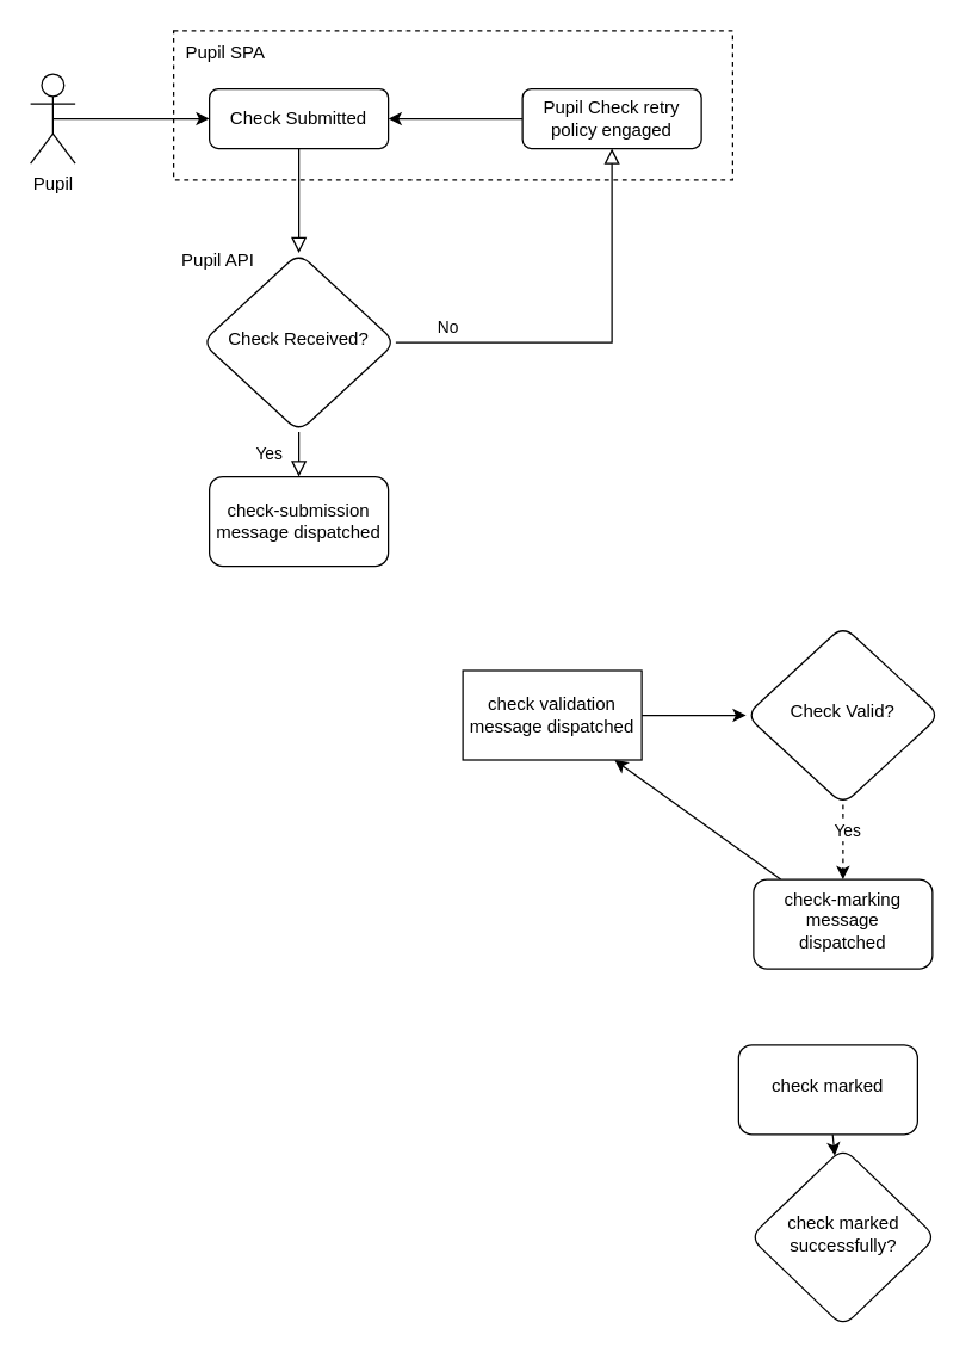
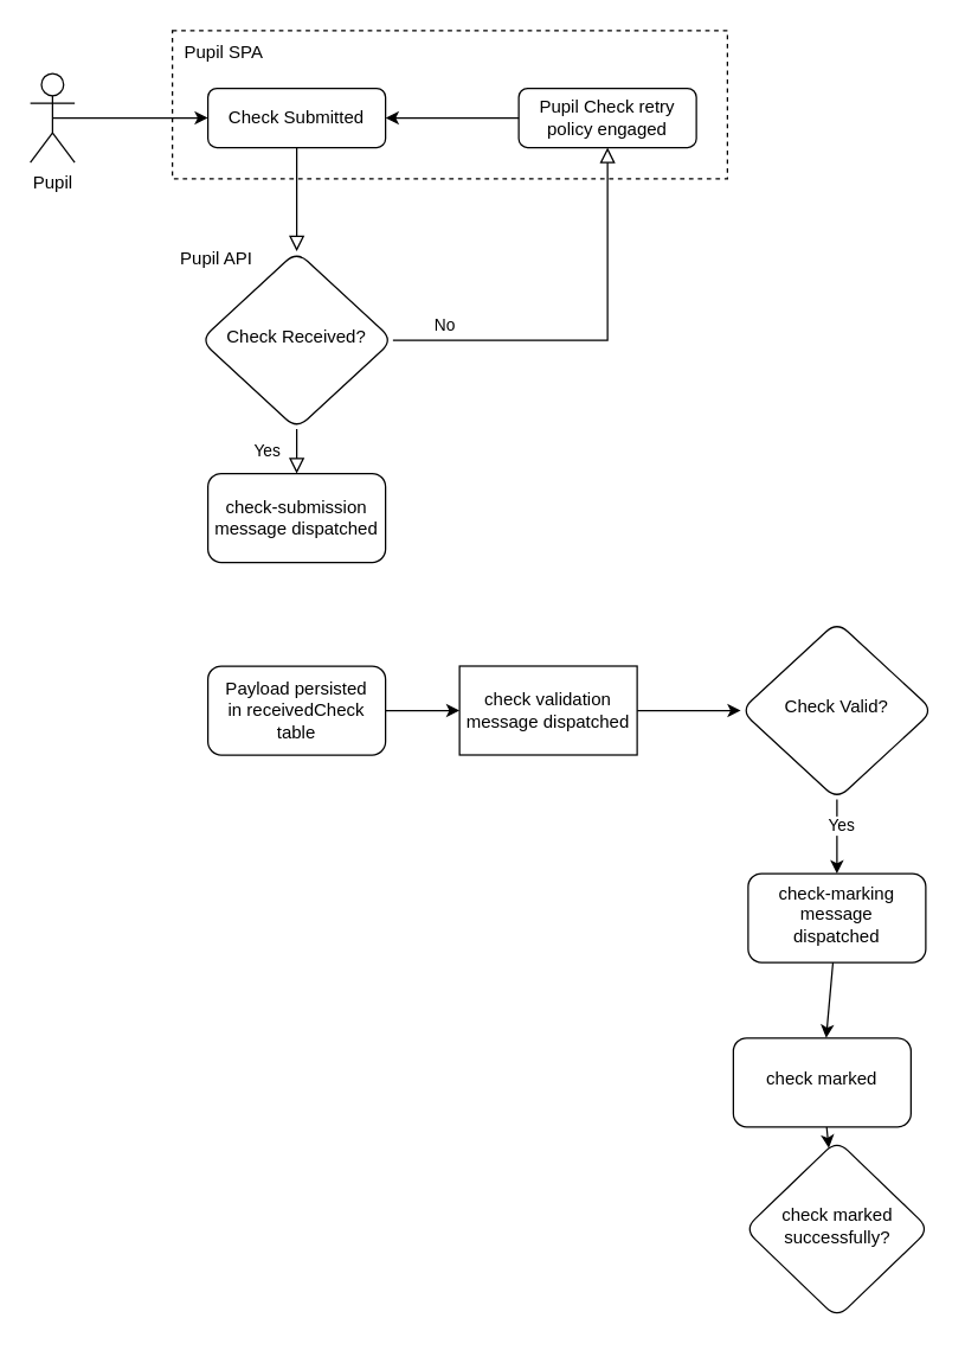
  <mxCell id="0" />
  <mxCell id="1" value="Flowchart" parent="0" />
  <mxCell id="2" value="" style="rounded=0;html=1;jettySize=auto;orthogonalLoop=1;fontSize=11;endArrow=block;endFill=0;endSize=8;strokeWidth=1;shadow=0;labelBackgroundColor=none;edgeStyle=orthogonalEdgeStyle;" parent="1" source="3" target="6" edge="1"><mxGeometry relative="1" as="geometry" /></mxCell>
  <mxCell id="3" value="Check Submitted" style="rounded=1;whiteSpace=wrap;html=1;fontSize=12;glass=0;strokeWidth=1;shadow=0;" parent="1" vertex="1"><mxGeometry x="140" y="59" width="120" height="40" as="geometry" /></mxCell>
  <mxCell id="4" value="Yes" style="rounded=0;html=1;jettySize=auto;orthogonalLoop=1;fontSize=11;endArrow=block;endFill=0;endSize=8;strokeWidth=1;shadow=0;labelBackgroundColor=none;edgeStyle=orthogonalEdgeStyle;" parent="1" source="6" target="10" edge="1"><mxGeometry y="20" relative="1" as="geometry"><mxPoint as="offset" /><mxPoint x="200" y="319" as="targetPoint" /></mxGeometry></mxCell>
  <mxCell id="5" value="No" style="edgeStyle=orthogonalEdgeStyle;rounded=0;html=1;jettySize=auto;orthogonalLoop=1;fontSize=11;endArrow=block;endFill=0;endSize=8;strokeWidth=1;shadow=0;labelBackgroundColor=none;" parent="1" source="6" target="7" edge="1"><mxGeometry x="-0.746" y="10" relative="1" as="geometry"><mxPoint as="offset" /></mxGeometry></mxCell>
  <mxCell id="6" value="Check Received?" style="rhombus;whiteSpace=wrap;html=1;shadow=0;fontFamily=Helvetica;fontSize=12;align=center;strokeWidth=1;spacing=6;spacingTop=-4;rounded=1;" parent="1" vertex="1"><mxGeometry x="135" y="169" width="130" height="120" as="geometry" /></mxCell>
  <mxCell id="7" value="Pupil Check retry policy engaged" style="rounded=1;whiteSpace=wrap;html=1;fontSize=12;glass=0;strokeWidth=1;shadow=0;" parent="1" vertex="1"><mxGeometry x="350" y="59" width="120" height="40" as="geometry" /></mxCell>
+ <mxCell id="8" value="" style="edgeStyle=orthogonalEdgeStyle;rounded=0;orthogonalLoop=1;jettySize=auto;html=1;" parent="1" source="9" target="14" edge="1"><mxGeometry relative="1" as="geometry" /></mxCell>
+ <mxCell id="9" value="Payload persisted&lt;div&gt;in receivedCheck table&lt;/div&gt;" style="rounded=1;whiteSpace=wrap;html=1;fontSize=12;glass=0;strokeWidth=1;shadow=0;" parent="1" vertex="1"><mxGeometry x="140" y="449" width="120" height="60" as="geometry" /></mxCell>
  <mxCell id="10" value="check-submission message dispatched" style="rounded=1;whiteSpace=wrap;html=1;fontSize=12;glass=0;strokeWidth=1;shadow=0;" parent="1" vertex="1"><mxGeometry x="140" y="319" width="120" height="60" as="geometry" /></mxCell>
  <mxCell id="11" value="" style="endArrow=classic;html=1;rounded=0;entryX=1;entryY=0.5;entryDx=0;entryDy=0;exitX=0;exitY=0.5;exitDx=0;exitDy=0;" parent="1" source="7" target="3" edge="1"><mxGeometry width="50" height="50" relative="1" as="geometry"><mxPoint x="350" y="29" as="sourcePoint" /><mxPoint x="420" y="269" as="targetPoint" /><Array as="points" /></mxGeometry></mxCell>
  <mxCell id="12" value="Pupil" style="shape=umlActor;verticalLabelPosition=bottom;verticalAlign=top;html=1;outlineConnect=0;" parent="1" vertex="1"><mxGeometry x="20" y="49" width="30" height="60" as="geometry" /></mxCell>
  <mxCell id="13" style="edgeStyle=orthogonalEdgeStyle;rounded=0;orthogonalLoop=1;jettySize=auto;html=1;entryX=0;entryY=0.5;entryDx=0;entryDy=0;fontFamily=Helvetica;fontSize=12;fontColor=default;" parent="1" source="14" target="18" edge="1"><mxGeometry relative="1" as="geometry" /></mxCell>
  <mxCell id="14" value="check validation message dispatched" style="whiteSpace=wrap;html=1;glass=0;strokeWidth=1;shadow=0;rounded=0;" parent="1" vertex="1"><mxGeometry x="310" y="449" width="120" height="60" as="geometry" /></mxCell>
  <mxCell id="15" value="" style="endArrow=classic;html=1;exitX=0.5;exitY=0.5;exitDx=0;exitDy=0;exitPerimeter=0;" parent="1" source="12" edge="1"><mxGeometry width="50" height="50" relative="1" as="geometry"><mxPoint x="280" y="479" as="sourcePoint" /><mxPoint x="140" y="79" as="targetPoint" /></mxGeometry></mxCell>
- <mxCell id="16" value="" style="edgeStyle=orthogonalEdgeStyle;rounded=0;orthogonalLoop=1;jettySize=auto;html=1;fontFamily=Helvetica;fontSize=12;fontColor=default;dashed=1;" parent="1" source="18" target="20" edge="1"><mxGeometry relative="1" as="geometry" /></mxCell>
+ <mxCell id="16" value="" style="edgeStyle=orthogonalEdgeStyle;rounded=0;orthogonalLoop=1;jettySize=auto;html=1;fontFamily=Helvetica;fontSize=12;fontColor=default;" parent="1" source="18" target="20" edge="1"><mxGeometry relative="1" as="geometry" /></mxCell>
  <mxCell id="17" value="Yes" style="edgeLabel;html=1;align=center;verticalAlign=middle;resizable=0;points=[];" vertex="1" connectable="0" parent="16"><mxGeometry x="-0.309" y="2" relative="1" as="geometry"><mxPoint as="offset" /></mxGeometry></mxCell>
  <mxCell id="18" value="Check Valid?" style="rhombus;whiteSpace=wrap;html=1;shadow=0;fontFamily=Helvetica;fontSize=12;align=center;strokeWidth=1;spacing=6;spacingTop=-4;rounded=1;" parent="1" vertex="1"><mxGeometry x="500" y="419" width="130" height="120" as="geometry" /></mxCell>
- <mxCell id="19" value="" style="edgeStyle=none;html=1;" edge="1" parent="1" source="20" target="14"><mxGeometry relative="1" as="geometry" /></mxCell>
+ <mxCell id="19" value="" style="edgeStyle=none;html=1;" edge="1" parent="1" source="20" target="22"><mxGeometry relative="1" as="geometry" /></mxCell>
  <mxCell id="20" value="check-marking message dispatched" style="whiteSpace=wrap;html=1;shadow=0;strokeWidth=1;spacing=6;spacingTop=-4;rounded=1;glass=0;" parent="1" vertex="1"><mxGeometry x="505" y="589" width="120" height="60" as="geometry" /></mxCell>
  <mxCell id="21" value="" style="edgeStyle=none;html=1;" edge="1" parent="1" source="22" target="23"><mxGeometry relative="1" as="geometry" /></mxCell>
  <mxCell id="22" value="check marked" style="whiteSpace=wrap;html=1;shadow=0;strokeWidth=1;spacing=6;spacingTop=-4;rounded=1;glass=0;" vertex="1" parent="1"><mxGeometry x="495" y="700" width="120" height="60" as="geometry" /></mxCell>
  <mxCell id="23" value="check marked successfully?" style="rhombus;whiteSpace=wrap;html=1;shadow=0;strokeWidth=1;spacing=6;spacingTop=-4;rounded=1;glass=0;" vertex="1" parent="1"><mxGeometry x="502.5" y="769" width="125" height="120" as="geometry" /></mxCell>
  <mxCell id="24" value="Roles" parent="0" />
  <mxCell id="25" value="" style="group" parent="24" vertex="1" connectable="0"><mxGeometry x="116" y="20" width="375" height="100" as="geometry" /></mxCell>
  <mxCell id="26" value="" style="rounded=0;whiteSpace=wrap;html=1;dashed=1;fillColor=none;" parent="25" vertex="1"><mxGeometry width="375" height="100" as="geometry" /></mxCell>
  <mxCell id="27" value="Pupil SPA" style="text;html=1;strokeColor=none;fillColor=none;align=center;verticalAlign=middle;whiteSpace=wrap;rounded=0;dashed=1;opacity=0;" parent="25" vertex="1"><mxGeometry width="70" height="30" as="geometry" /></mxCell>
  <mxCell id="28" value="Pupil API" style="text;html=1;strokeColor=none;fillColor=none;align=center;verticalAlign=middle;whiteSpace=wrap;rounded=0;sketch=0;opacity=0;" parent="24" vertex="1"><mxGeometry x="116" y="159" width="60" height="30" as="geometry" /></mxCell>
